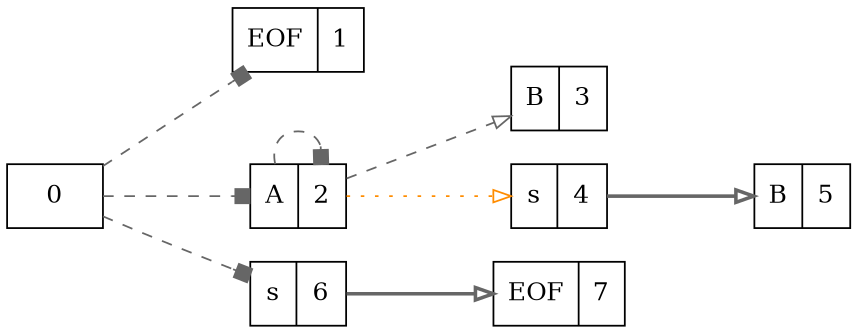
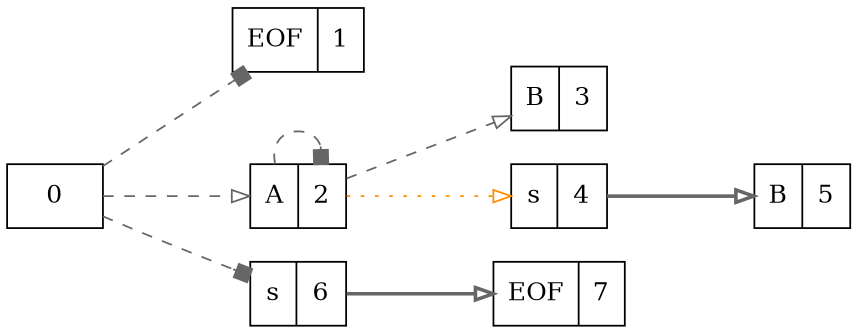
  digraph {
    rankdir=LR
    node [shape=record]
    edge [arrowhead=box color=gray40 style=dashed]
    n1 [label=0]
    n2 [label="{EOF|1}"]
    n3 [label="{A|2}"]
    n4 [label="{s|6}"]
    n5 [label="{B|3}"]
    n6 [label="{s|4}"]
    n7 [label="{EOF|7}"]
    n8 [label="{B|5}"]
    n1 -> n2 [label="        "]
-   n1 -> n3 [label="        "]
+   n1 -> n3 [arrowhead=onormal label="        "]
    n1 -> n4 [label="        "]
    n3 -> n3 [label="        "]
    n3 -> n5 [arrowhead=onormal label="        "]
    n3 -> n6 [arrowhead=onormal color=darkorange label="        " style=dotted]
    n4 -> n7 [arrowhead=onormal label="        " style=bold]
    n6 -> n8 [arrowhead=onormal label="        " style=bold]
  }
